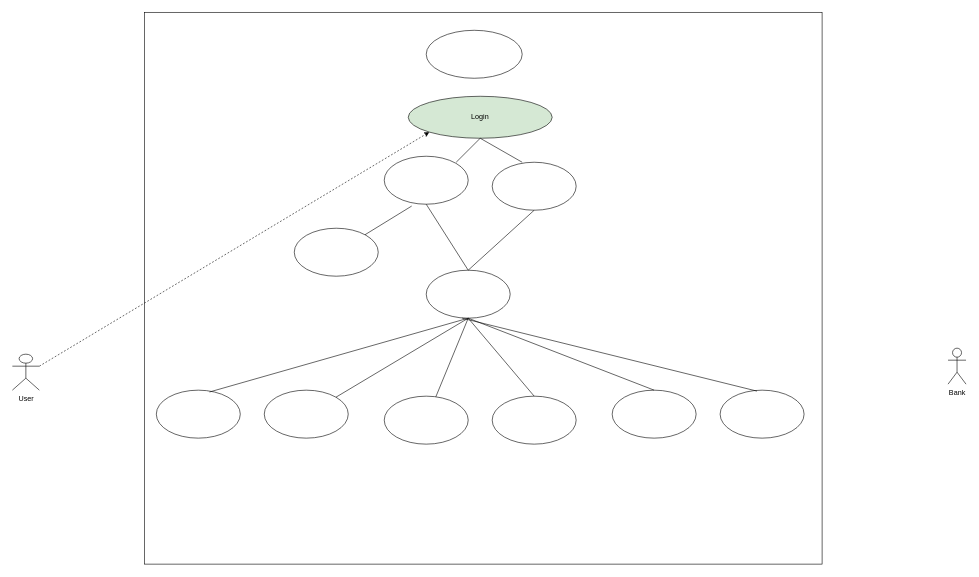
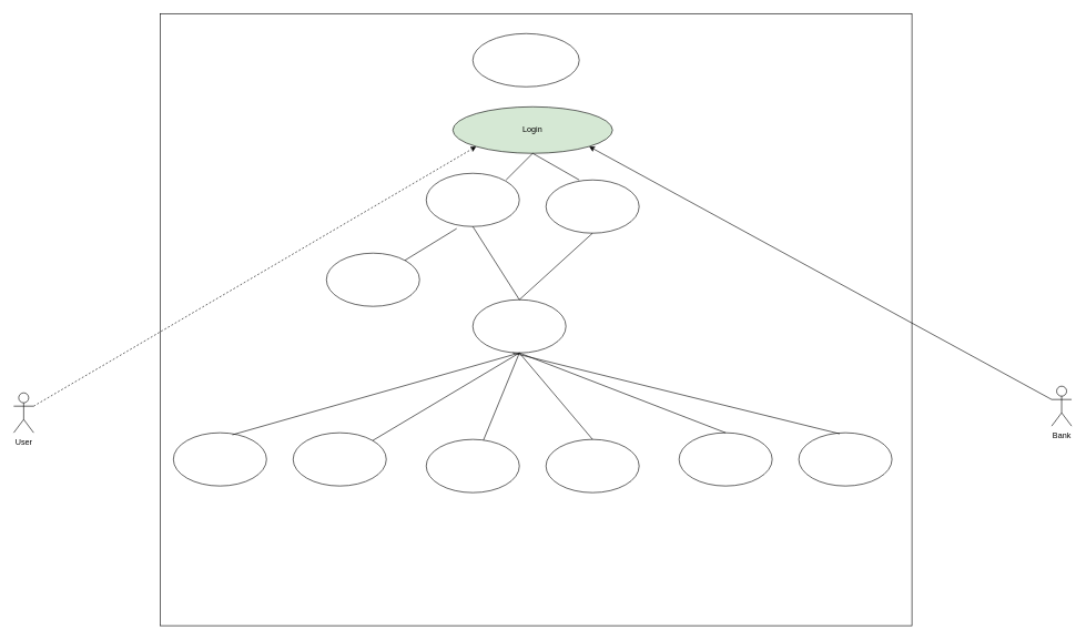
  <mxCell id="0" />
  <mxCell id="1" parent="0" />
  <mxCell id="2" value="" style="rounded=0;whiteSpace=wrap;html=1;" vertex="1" parent="1"><mxGeometry x="240" y="20" width="1130" height="920" as="geometry" /></mxCell>
- <mxCell id="3" value="User" style="shape=umlActor;verticalLabelPosition=bottom;verticalAlign=top;html=1;outlineConnect=0;" vertex="1" parent="1"><mxGeometry x="20" y="590" width="45" height="60" as="geometry" /></mxCell>
+ <mxCell id="3" value="User" style="shape=umlActor;verticalLabelPosition=bottom;verticalAlign=top;html=1;outlineConnect=0;" vertex="1" parent="1"><mxGeometry x="20" y="590" width="30" height="60" as="geometry" /></mxCell>
  <mxCell id="4" value="Login" style="ellipse;whiteSpace=wrap;html=1;fillColor=#d5e8d4;" vertex="1" parent="1"><mxGeometry x="680" y="160" width="240" height="70" as="geometry" /></mxCell>
  <mxCell id="5" value="" style="ellipse;whiteSpace=wrap;html=1;" vertex="1" parent="1"><mxGeometry x="640" y="260" width="140" height="80" as="geometry" /></mxCell>
  <mxCell id="6" value="" style="ellipse;whiteSpace=wrap;html=1;" vertex="1" parent="1"><mxGeometry x="490" y="380" width="140" height="80" as="geometry" /></mxCell>
  <mxCell id="7" value="" style="ellipse;whiteSpace=wrap;html=1;" vertex="1" parent="1"><mxGeometry x="820" y="270" width="140" height="80" as="geometry" /></mxCell>
  <mxCell id="8" value="" style="ellipse;whiteSpace=wrap;html=1;" vertex="1" parent="1"><mxGeometry x="710" y="450" width="140" height="80" as="geometry" /></mxCell>
  <mxCell id="9" value="" style="ellipse;whiteSpace=wrap;html=1;" vertex="1" parent="1"><mxGeometry x="1200" y="650" width="140" height="80" as="geometry" /></mxCell>
  <mxCell id="10" value="" style="ellipse;whiteSpace=wrap;html=1;" vertex="1" parent="1"><mxGeometry x="1020" y="650" width="140" height="80" as="geometry" /></mxCell>
  <mxCell id="11" value="" style="ellipse;whiteSpace=wrap;html=1;" vertex="1" parent="1"><mxGeometry x="260" y="650" width="140" height="80" as="geometry" /></mxCell>
  <mxCell id="12" value="" style="ellipse;whiteSpace=wrap;html=1;" vertex="1" parent="1"><mxGeometry x="820" y="660" width="140" height="80" as="geometry" /></mxCell>
  <mxCell id="13" value="" style="ellipse;whiteSpace=wrap;html=1;" vertex="1" parent="1"><mxGeometry x="440" y="650" width="140" height="80" as="geometry" /></mxCell>
  <mxCell id="14" value="" style="ellipse;whiteSpace=wrap;html=1;" vertex="1" parent="1"><mxGeometry x="640" y="660" width="140" height="80" as="geometry" /></mxCell>
  <mxCell id="15" value="Bank" style="shape=umlActor;verticalLabelPosition=bottom;verticalAlign=top;html=1;outlineConnect=0;" vertex="1" parent="1"><mxGeometry x="1580" y="580" width="30" height="60" as="geometry" /></mxCell>
  <mxCell id="16" value="" style="endArrow=classic;html=1;rounded=0;entryX=0;entryY=1;entryDx=0;entryDy=0;exitX=1;exitY=0.333;exitDx=0;exitDy=0;exitPerimeter=0;dashed=1;" edge="1" parent="1" source="3" target="4"><mxGeometry width="50" height="50" relative="1" as="geometry"><mxPoint x="170" y="470" as="sourcePoint" /><mxPoint x="220" y="430" as="targetPoint" /></mxGeometry></mxCell>
  <mxCell id="17" value="" style="endArrow=none;html=1;rounded=0;exitX=0.633;exitY=0.038;exitDx=0;exitDy=0;exitPerimeter=0;" edge="1" parent="1" source="11"><mxGeometry width="50" height="50" relative="1" as="geometry"><mxPoint x="730" y="580" as="sourcePoint" /><mxPoint x="780" y="530" as="targetPoint" /></mxGeometry></mxCell>
  <mxCell id="18" value="" style="endArrow=none;html=1;rounded=0;exitX=1;exitY=0;exitDx=0;exitDy=0;entryX=0.5;entryY=1;entryDx=0;entryDy=0;" edge="1" parent="1" source="13" target="8"><mxGeometry width="50" height="50" relative="1" as="geometry"><mxPoint x="358.62" y="663.04" as="sourcePoint" /><mxPoint x="790" y="540" as="targetPoint" /></mxGeometry></mxCell>
  <mxCell id="19" value="" style="endArrow=none;html=1;rounded=0;entryX=0.5;entryY=1;entryDx=0;entryDy=0;" edge="1" parent="1" source="14" target="8"><mxGeometry width="50" height="50" relative="1" as="geometry"><mxPoint x="569.497" y="671.716" as="sourcePoint" /><mxPoint x="790" y="540" as="targetPoint" /></mxGeometry></mxCell>
  <mxCell id="20" value="" style="endArrow=none;html=1;rounded=0;exitX=0.5;exitY=0;exitDx=0;exitDy=0;entryX=0.5;entryY=1;entryDx=0;entryDy=0;" edge="1" parent="1" source="12" target="8"><mxGeometry width="50" height="50" relative="1" as="geometry"><mxPoint x="736.033" y="671.063" as="sourcePoint" /><mxPoint x="780" y="540" as="targetPoint" /></mxGeometry></mxCell>
  <mxCell id="21" value="" style="endArrow=none;html=1;rounded=0;exitX=0.5;exitY=0;exitDx=0;exitDy=0;entryX=0.5;entryY=1;entryDx=0;entryDy=0;" edge="1" parent="1" source="10" target="8"><mxGeometry width="50" height="50" relative="1" as="geometry"><mxPoint x="900" y="670" as="sourcePoint" /><mxPoint x="790" y="540" as="targetPoint" /></mxGeometry></mxCell>
  <mxCell id="22" value="" style="endArrow=none;html=1;rounded=0;exitX=0.439;exitY=0.02;exitDx=0;exitDy=0;exitPerimeter=0;" edge="1" parent="1" source="9"><mxGeometry width="50" height="50" relative="1" as="geometry"><mxPoint x="1100" y="660" as="sourcePoint" /><mxPoint x="770" y="530" as="targetPoint" /></mxGeometry></mxCell>
  <mxCell id="23" value="" style="endArrow=none;html=1;rounded=0;entryX=0.5;entryY=1;entryDx=0;entryDy=0;exitX=0.857;exitY=0.125;exitDx=0;exitDy=0;exitPerimeter=0;" edge="1" parent="1" source="5" target="4"><mxGeometry width="50" height="50" relative="1" as="geometry"><mxPoint x="750" y="260" as="sourcePoint" /><mxPoint x="570" y="380" as="targetPoint" /></mxGeometry></mxCell>
  <mxCell id="24" value="" style="endArrow=none;html=1;rounded=0;exitX=0.357;exitY=0;exitDx=0;exitDy=0;exitPerimeter=0;" edge="1" parent="1" source="7"><mxGeometry width="50" height="50" relative="1" as="geometry"><mxPoint x="870" y="260" as="sourcePoint" /><mxPoint x="800" y="230" as="targetPoint" /></mxGeometry></mxCell>
  <mxCell id="25" value="" style="endArrow=none;html=1;rounded=0;entryX=0.327;entryY=1.038;entryDx=0;entryDy=0;entryPerimeter=0;" edge="1" parent="1" source="6" target="5"><mxGeometry width="50" height="50" relative="1" as="geometry"><mxPoint x="769.98" y="280" as="sourcePoint" /><mxPoint x="810" y="240" as="targetPoint" /></mxGeometry></mxCell>
  <mxCell id="26" value="" style="endArrow=none;html=1;rounded=0;entryX=0.5;entryY=1;entryDx=0;entryDy=0;exitX=0.5;exitY=0;exitDx=0;exitDy=0;" edge="1" parent="1" source="8" target="5"><mxGeometry width="50" height="50" relative="1" as="geometry"><mxPoint x="520" y="430" as="sourcePoint" /><mxPoint x="570" y="380" as="targetPoint" /></mxGeometry></mxCell>
  <mxCell id="27" value="" style="endArrow=none;html=1;rounded=0;entryX=0.5;entryY=1;entryDx=0;entryDy=0;" edge="1" parent="1" target="7"><mxGeometry width="50" height="50" relative="1" as="geometry"><mxPoint x="780" y="450" as="sourcePoint" /><mxPoint x="720" y="350" as="targetPoint" /></mxGeometry></mxCell>
+ <mxCell id="28" value="" style="endArrow=classic;html=1;rounded=0;entryX=1;entryY=1;entryDx=0;entryDy=0;exitX=0;exitY=0.333;exitDx=0;exitDy=0;exitPerimeter=0;" edge="1" parent="1" source="15" target="4"><mxGeometry width="50" height="50" relative="1" as="geometry"><mxPoint x="910" y="520" as="sourcePoint" /><mxPoint x="724.277" y="229.492" as="targetPoint" /></mxGeometry></mxCell>
  <mxCell id="29" value="" style="ellipse;whiteSpace=wrap;html=1;" vertex="1" parent="1"><mxGeometry x="710" y="50" width="160" height="80" as="geometry" /></mxCell>
